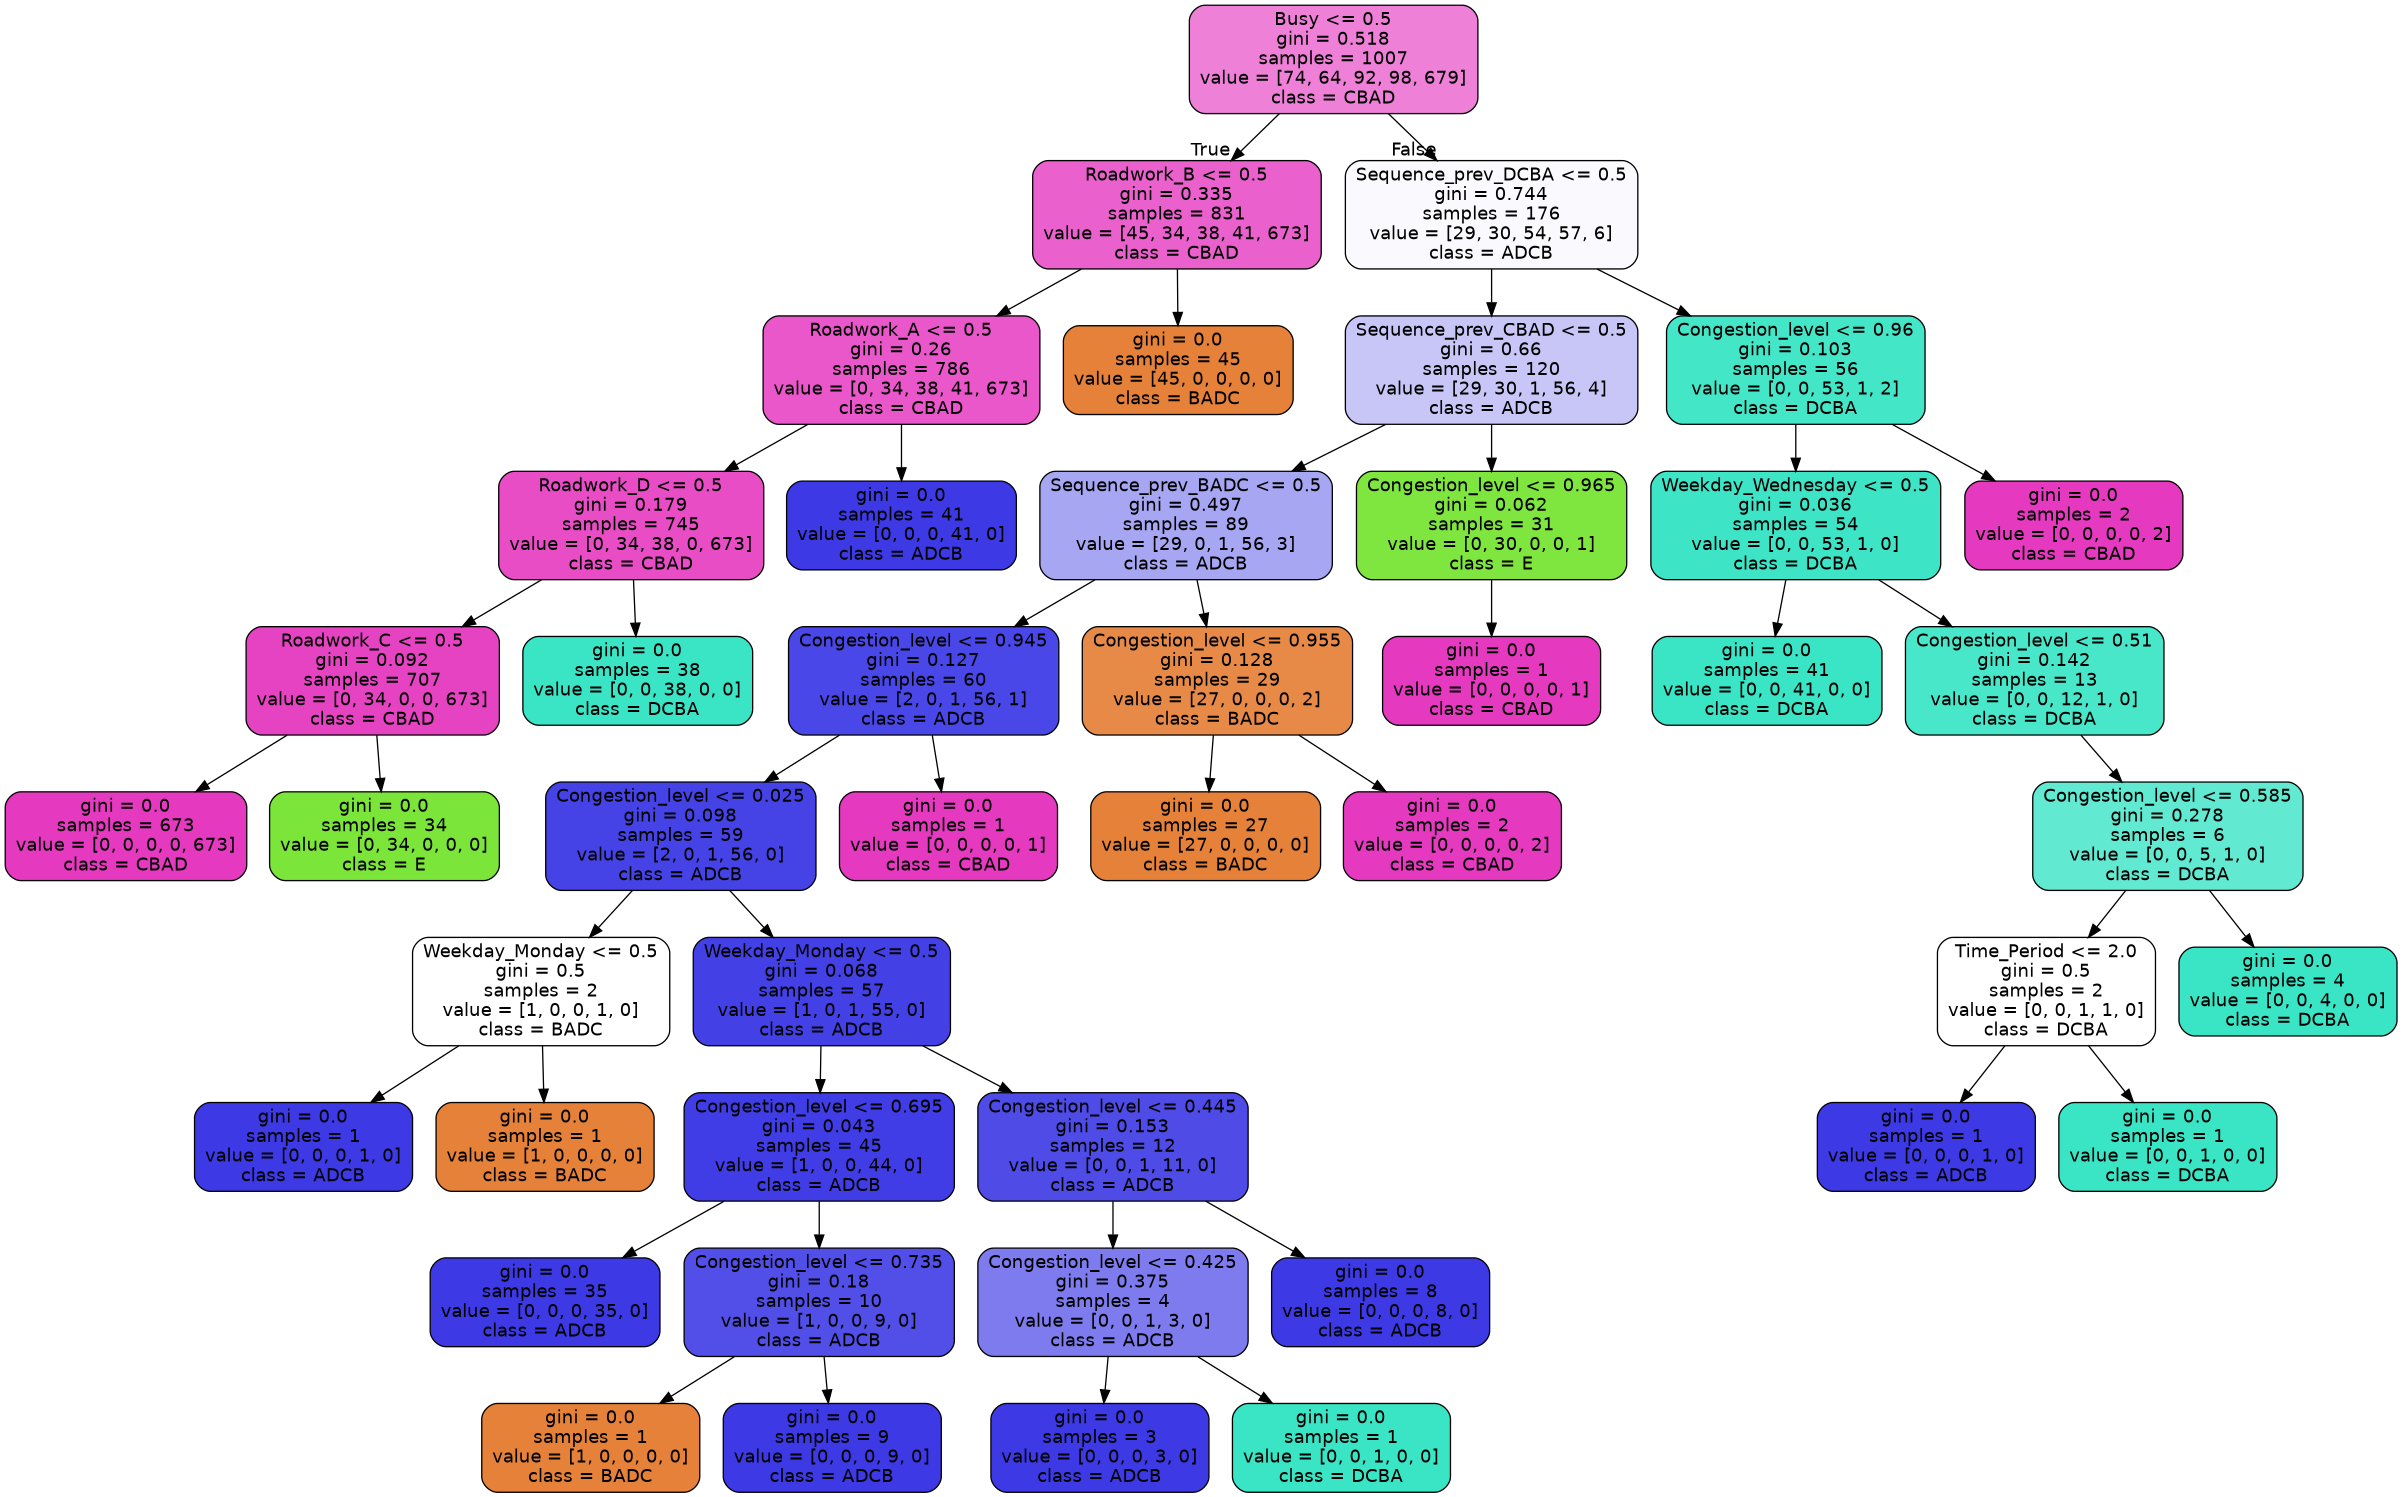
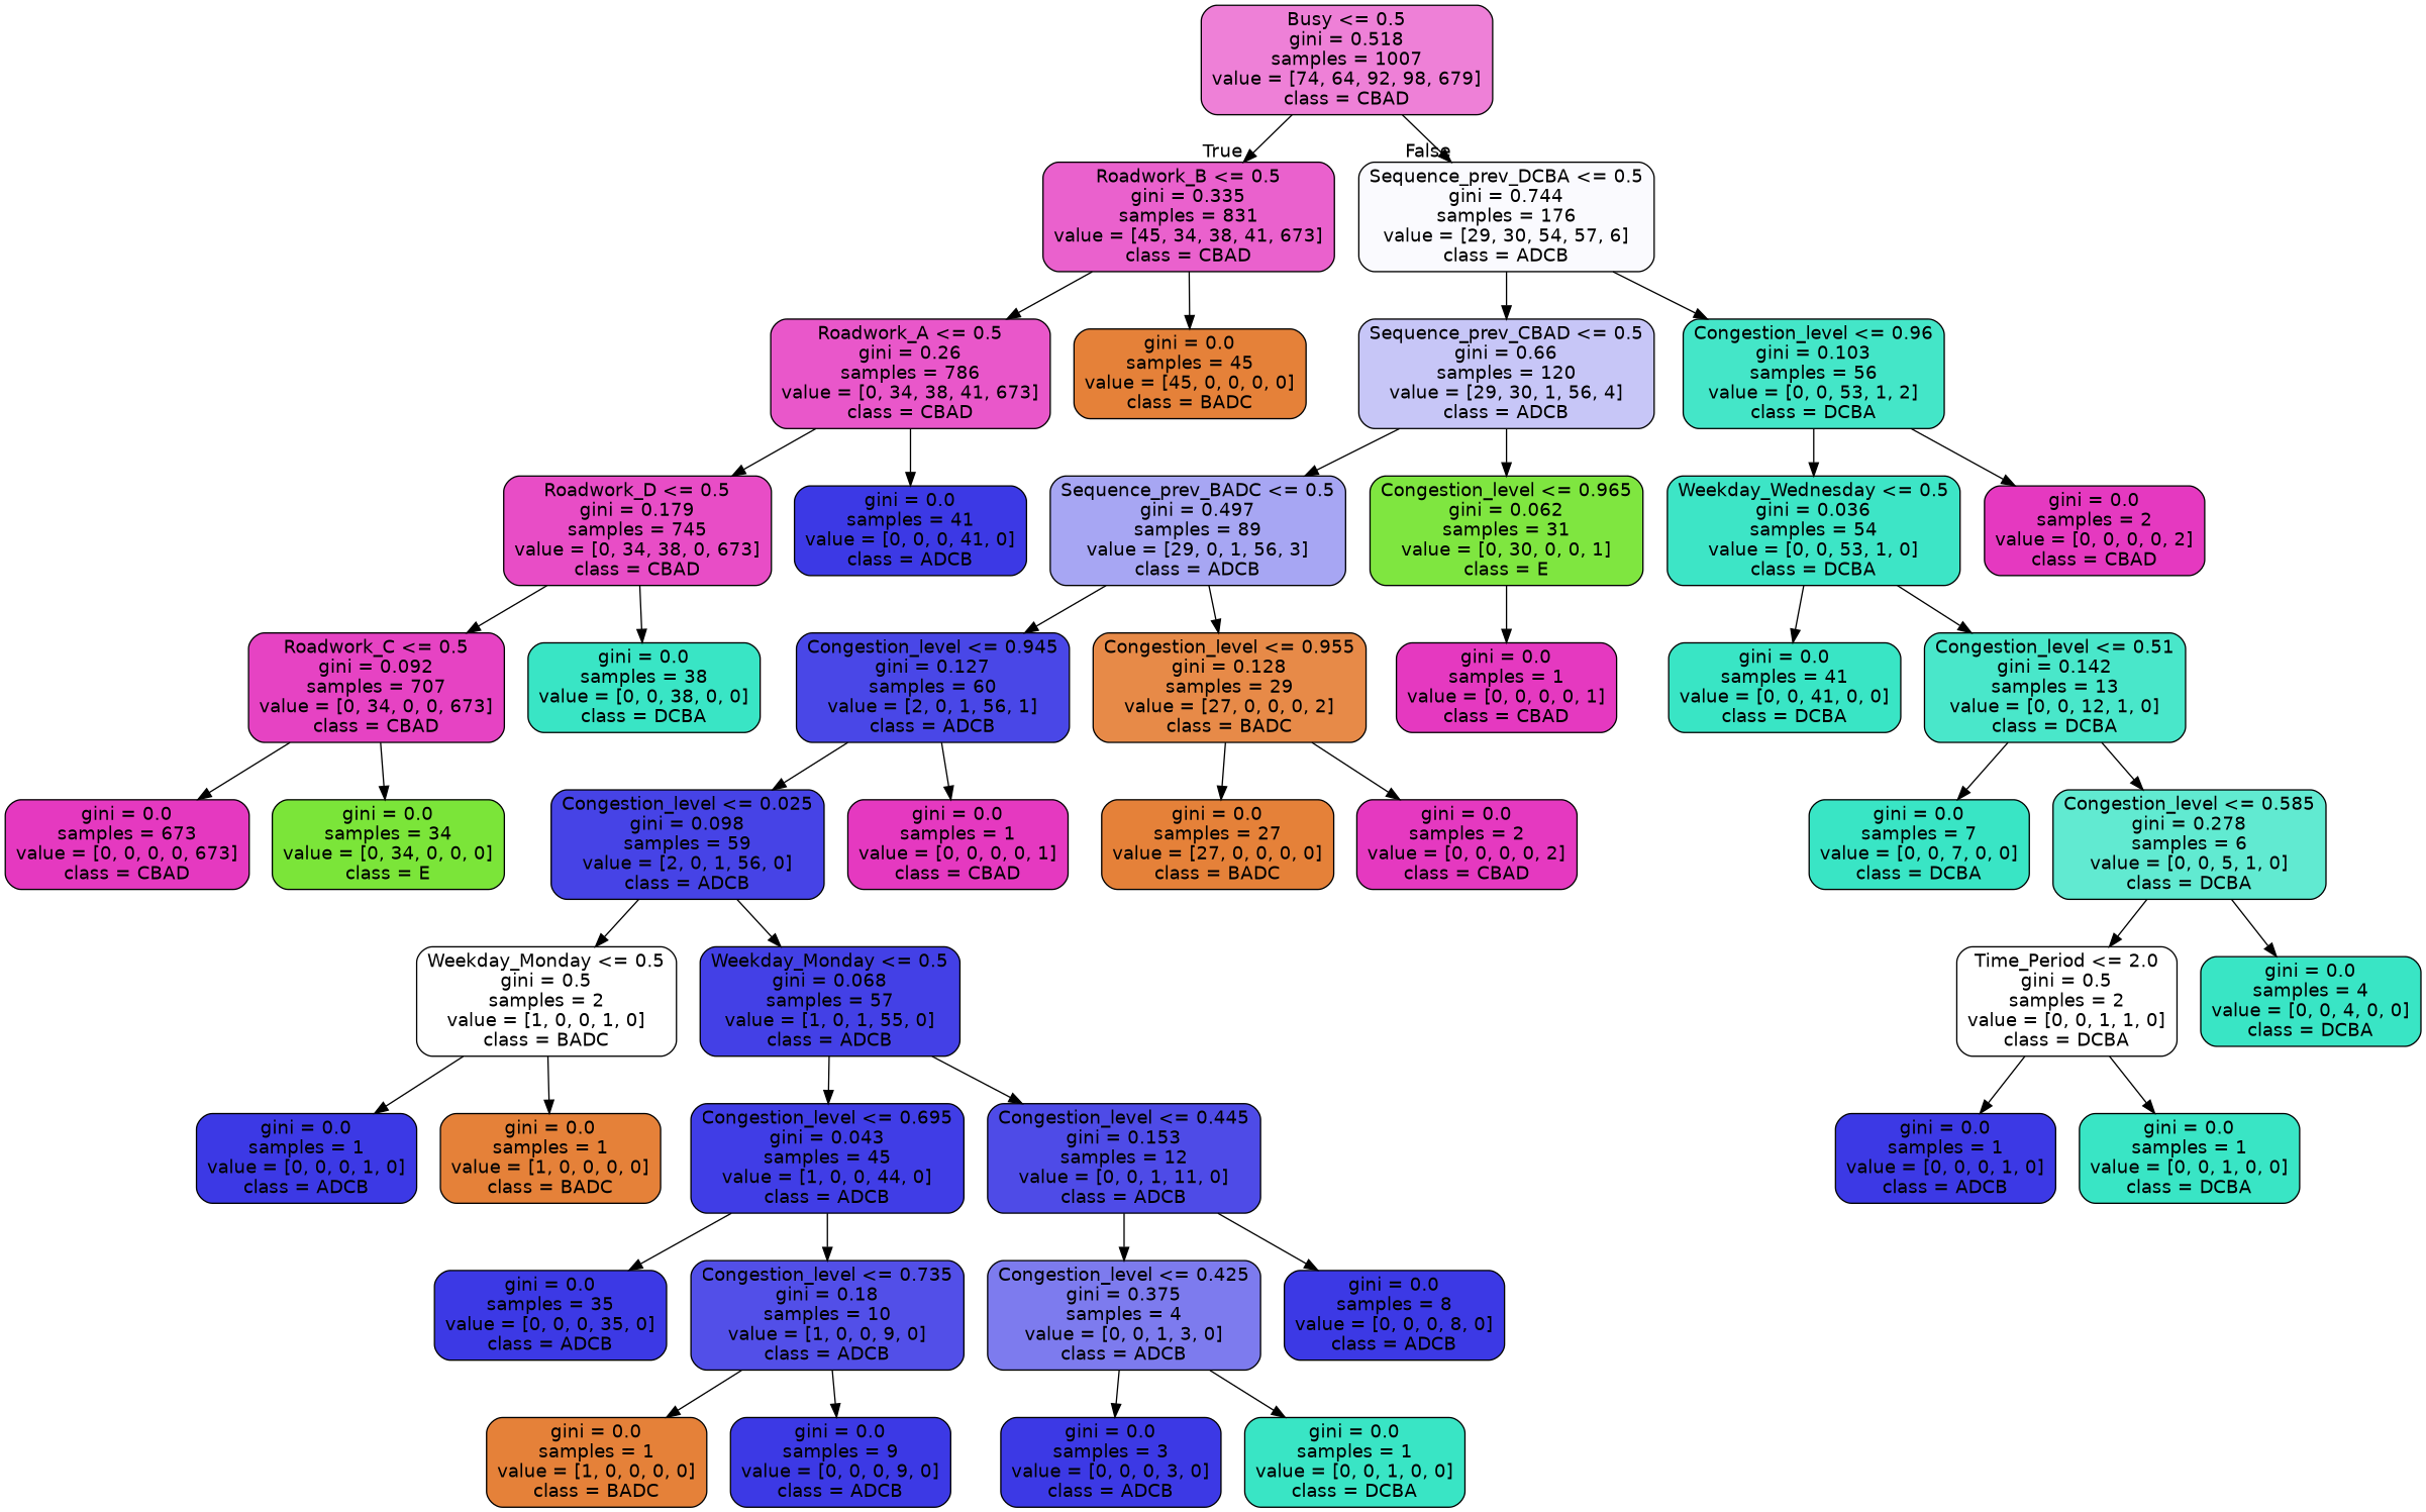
  digraph {
    node [color=black fillcolor="#3c39e5" fontname=helvetica shape=box style="filled, rounded"]
    edge [fontname=helvetica]
    n1 [fillcolor="#ee80d7" label="Busy <= 0.5\ngini = 0.518\nsamples = 1007\nvalue = [74, 64, 92, 98, 679]\nclass = CBAD"]
    n2 [fillcolor="#ea61cd" label="Roadwork_B <= 0.5\ngini = 0.335\nsamples = 831\nvalue = [45, 34, 38, 41, 673]\nclass = CBAD"]
    n3 [fillcolor="#fafafe" label="Sequence_prev_DCBA <= 0.5\ngini = 0.744\nsamples = 176\nvalue = [29, 30, 54, 57, 6]\nclass = ADCB"]
    n4 [fillcolor="#e957ca" label="Roadwork_A <= 0.5\ngini = 0.26\nsamples = 786\nvalue = [0, 34, 38, 41, 673]\nclass = CBAD"]
    n5 [fillcolor="#e58139" label="gini = 0.0\nsamples = 45\nvalue = [45, 0, 0, 0, 0]\nclass = BADC"]
    n6 [fillcolor="#c7c6f7" label="Sequence_prev_CBAD <= 0.5\ngini = 0.66\nsamples = 120\nvalue = [29, 30, 1, 56, 4]\nclass = ADCB"]
    n7 [fillcolor="#44e6c8" label="Congestion_level <= 0.96\ngini = 0.103\nsamples = 56\nvalue = [0, 0, 53, 1, 2]\nclass = DCBA"]
    n8 [fillcolor="#e84dc6" label="Roadwork_D <= 0.5\ngini = 0.179\nsamples = 745\nvalue = [0, 34, 38, 0, 673]\nclass = CBAD"]
    n9 [label="gini = 0.0\nsamples = 41\nvalue = [0, 0, 0, 41, 0]\nclass = ADCB"]
    n10 [fillcolor="#e643c3" label="Roadwork_C <= 0.5\ngini = 0.092\nsamples = 707\nvalue = [0, 34, 0, 0, 673]\nclass = CBAD"]
    n11 [fillcolor="#39e5c5" label="gini = 0.0\nsamples = 38\nvalue = [0, 0, 38, 0, 0]\nclass = DCBA"]
    n12 [fillcolor="#e539c0" label="gini = 0.0\nsamples = 673\nvalue = [0, 0, 0, 0, 673]\nclass = CBAD"]
    n13 [fillcolor="#7be539" label="gini = 0.0\nsamples = 34\nvalue = [0, 34, 0, 0, 0]\nclass = E"]
    n14 [fillcolor="#a7a6f3" label="Sequence_prev_BADC <= 0.5\ngini = 0.497\nsamples = 89\nvalue = [29, 0, 1, 56, 3]\nclass = ADCB"]
    n15 [fillcolor="#7fe640" label="Congestion_level <= 0.965\ngini = 0.062\nsamples = 31\nvalue = [0, 30, 0, 0, 1]\nclass = E"]
    n16 [fillcolor="#3de5c6" label="Weekday_Wednesday <= 0.5\ngini = 0.036\nsamples = 54\nvalue = [0, 0, 53, 1, 0]\nclass = DCBA"]
    n17 [fillcolor="#e539c0" label="gini = 0.0\nsamples = 2\nvalue = [0, 0, 0, 0, 2]\nclass = CBAD"]
    n18 [fillcolor="#4947e7" label="Congestion_level <= 0.945\ngini = 0.127\nsamples = 60\nvalue = [2, 0, 1, 56, 1]\nclass = ADCB"]
    n19 [fillcolor="#e78a48" label="Congestion_level <= 0.955\ngini = 0.128\nsamples = 29\nvalue = [27, 0, 0, 0, 2]\nclass = BADC"]
    n20 [fillcolor="#e539c0" label="gini = 0.0\nsamples = 1\nvalue = [0, 0, 0, 0, 1]\nclass = CBAD"]
    n21 [fillcolor="#4643e6" label="Congestion_level <= 0.025\ngini = 0.098\nsamples = 59\nvalue = [2, 0, 1, 56, 0]\nclass = ADCB"]
    n22 [fillcolor="#e539c0" label="gini = 0.0\nsamples = 1\nvalue = [0, 0, 0, 0, 1]\nclass = CBAD"]
    n23 [fillcolor="#e58139" label="gini = 0.0\nsamples = 27\nvalue = [27, 0, 0, 0, 0]\nclass = BADC"]
    n24 [fillcolor="#e539c0" label="gini = 0.0\nsamples = 2\nvalue = [0, 0, 0, 0, 2]\nclass = CBAD"]
    n25 [fillcolor="#ffffff" label="Weekday_Monday <= 0.5\ngini = 0.5\nsamples = 2\nvalue = [1, 0, 0, 1, 0]\nclass = BADC"]
    n26 [fillcolor="#4340e6" label="Weekday_Monday <= 0.5\ngini = 0.068\nsamples = 57\nvalue = [1, 0, 1, 55, 0]\nclass = ADCB"]
    n27 [label="gini = 0.0\nsamples = 1\nvalue = [0, 0, 0, 1, 0]\nclass = ADCB"]
    n28 [fillcolor="#e58139" label="gini = 0.0\nsamples = 1\nvalue = [1, 0, 0, 0, 0]\nclass = BADC"]
    n29 [fillcolor="#403de6" label="Congestion_level <= 0.695\ngini = 0.043\nsamples = 45\nvalue = [1, 0, 0, 44, 0]\nclass = ADCB"]
    n30 [fillcolor="#4e4be7" label="Congestion_level <= 0.445\ngini = 0.153\nsamples = 12\nvalue = [0, 0, 1, 11, 0]\nclass = ADCB"]
    n31 [label="gini = 0.0\nsamples = 35\nvalue = [0, 0, 0, 35, 0]\nclass = ADCB"]
    n32 [fillcolor="#524fe8" label="Congestion_level <= 0.735\ngini = 0.18\nsamples = 10\nvalue = [1, 0, 0, 9, 0]\nclass = ADCB"]
    n33 [fillcolor="#7d7bee" label="Congestion_level <= 0.425\ngini = 0.375\nsamples = 4\nvalue = [0, 0, 1, 3, 0]\nclass = ADCB"]
    n34 [label="gini = 0.0\nsamples = 8\nvalue = [0, 0, 0, 8, 0]\nclass = ADCB"]
    n35 [fillcolor="#e58139" label="gini = 0.0\nsamples = 1\nvalue = [1, 0, 0, 0, 0]\nclass = BADC"]
    n36 [label="gini = 0.0\nsamples = 9\nvalue = [0, 0, 0, 9, 0]\nclass = ADCB"]
    n37 [label="gini = 0.0\nsamples = 3\nvalue = [0, 0, 0, 3, 0]\nclass = ADCB"]
    n38 [fillcolor="#39e5c5" label="gini = 0.0\nsamples = 1\nvalue = [0, 0, 1, 0, 0]\nclass = DCBA"]
    n39 [fillcolor="#39e5c5" label="gini = 0.0\nsamples = 41\nvalue = [0, 0, 41, 0, 0]\nclass = DCBA"]
    n40 [fillcolor="#49e7ca" label="Congestion_level <= 0.51\ngini = 0.142\nsamples = 13\nvalue = [0, 0, 12, 1, 0]\nclass = DCBA"]
+   n41 [fillcolor="#39e5c5" label="gini = 0.0\nsamples = 7\nvalue = [0, 0, 7, 0, 0]\nclass = DCBA"]
    n42 [fillcolor="#61ead1" label="Congestion_level <= 0.585\ngini = 0.278\nsamples = 6\nvalue = [0, 0, 5, 1, 0]\nclass = DCBA"]
    n43 [fillcolor="#ffffff" label="Time_Period <= 2.0\ngini = 0.5\nsamples = 2\nvalue = [0, 0, 1, 1, 0]\nclass = DCBA"]
    n44 [fillcolor="#39e5c5" label="gini = 0.0\nsamples = 4\nvalue = [0, 0, 4, 0, 0]\nclass = DCBA"]
    n45 [label="gini = 0.0\nsamples = 1\nvalue = [0, 0, 0, 1, 0]\nclass = ADCB"]
    n46 [fillcolor="#39e5c5" label="gini = 0.0\nsamples = 1\nvalue = [0, 0, 1, 0, 0]\nclass = DCBA"]
    n1 -> n2 [headlabel=True labelangle=45 labeldistance=2.5]
    n1 -> n3 [headlabel=False labelangle=-45 labeldistance=2.5]
    n2 -> n4
    n2 -> n5
    n3 -> n6
    n3 -> n7
    n4 -> n8
    n4 -> n9
    n6 -> n14
    n6 -> n15
    n7 -> n16
    n7 -> n17
    n8 -> n10
    n8 -> n11
    n10 -> n12
    n10 -> n13
    n14 -> n18
    n14 -> n19
    n15 -> n20
    n16 -> n39
    n16 -> n40
    n18 -> n21
    n18 -> n22
    n19 -> n23
    n19 -> n24
    n21 -> n25
    n21 -> n26
    n25 -> n27
    n25 -> n28
    n26 -> n29
    n26 -> n30
    n29 -> n31
    n29 -> n32
    n30 -> n33
    n30 -> n34
    n32 -> n35
    n32 -> n36
    n33 -> n37
    n33 -> n38
+   n40 -> n41
    n40 -> n42
    n42 -> n43
    n42 -> n44
    n43 -> n45
    n43 -> n46
  }
